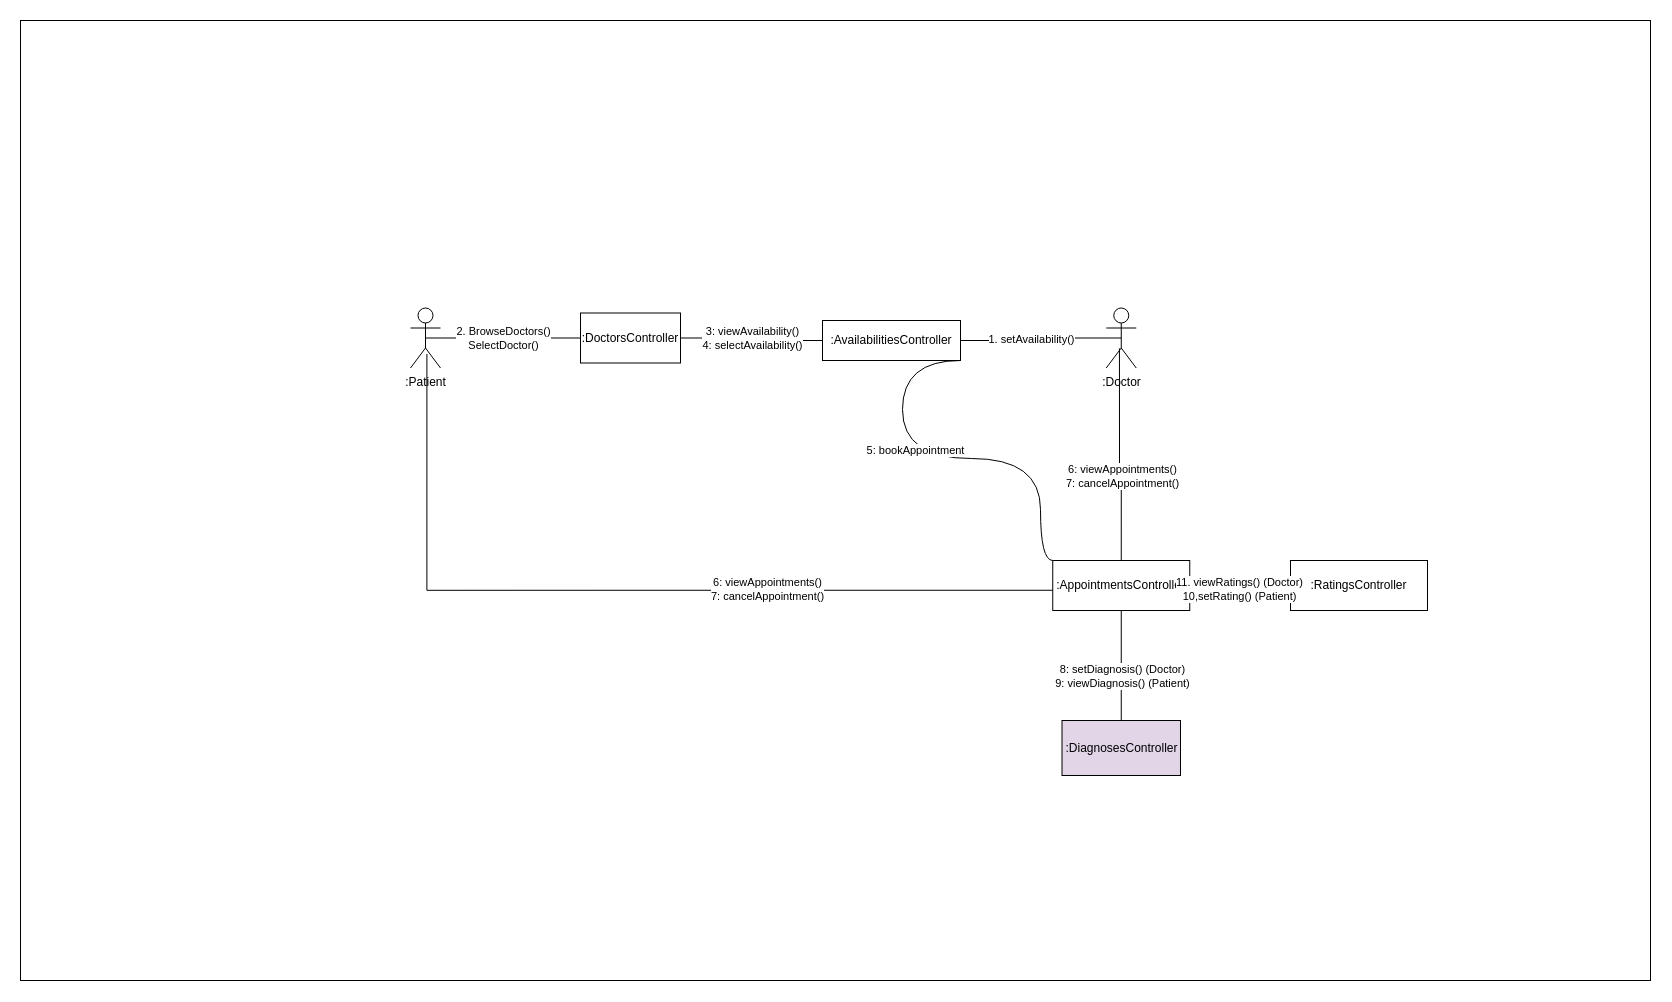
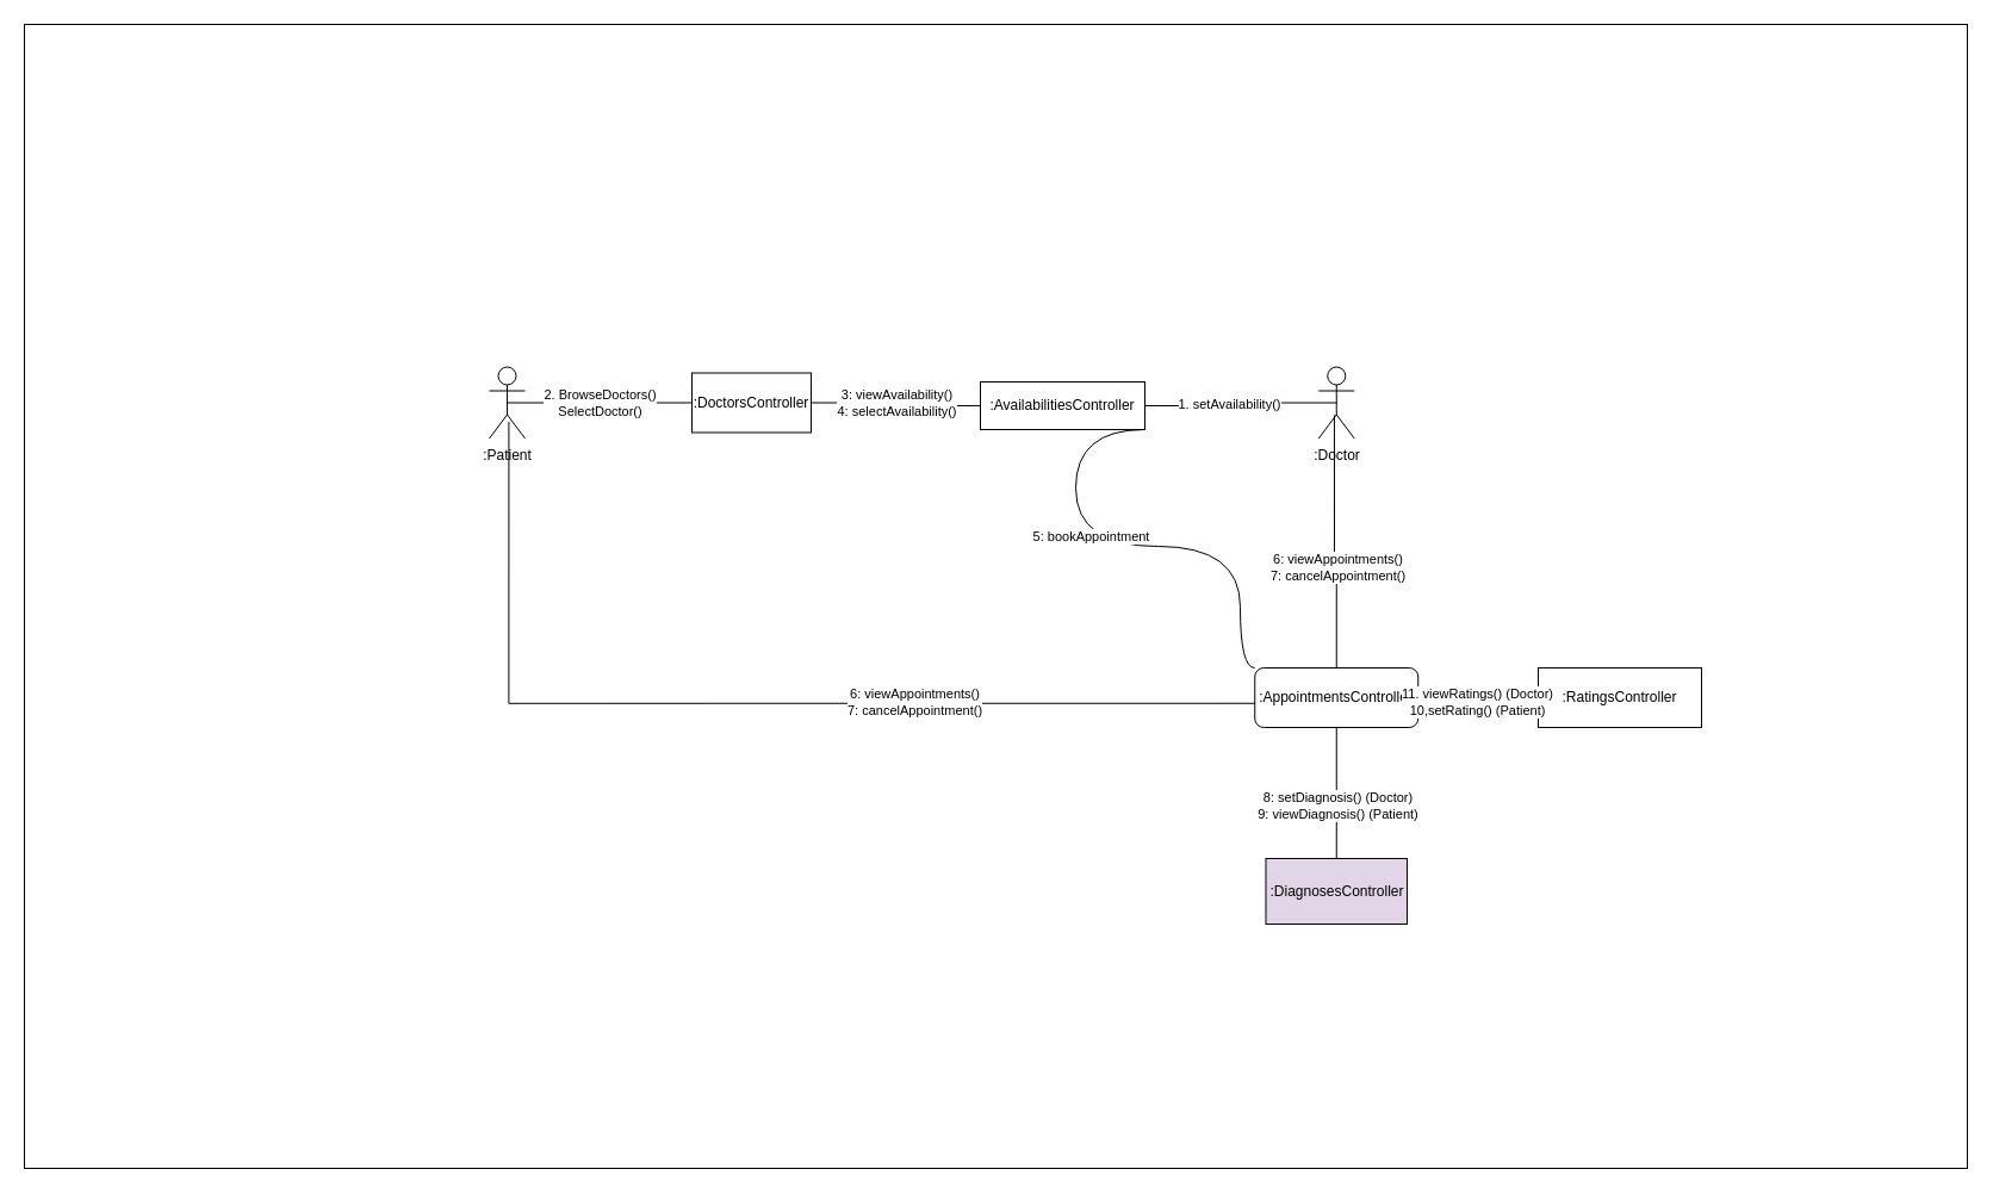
  <mxCell id="0" />
  <mxCell id="1" parent="0" />
  <mxCell id="2" value="" style="rounded=0;whiteSpace=wrap;html=1;movable=1;resizable=1;rotatable=1;deletable=1;editable=1;locked=0;connectable=1;" vertex="1" parent="1"><mxGeometry x="20" y="20" width="1630" height="960" as="geometry" /></mxCell>
  <mxCell id="3" value=":Patient" style="shape=umlActor;verticalLabelPosition=bottom;verticalAlign=top;html=1;" vertex="1" parent="1"><mxGeometry x="410" y="307.5" width="30" height="60" as="geometry" /></mxCell>
  <mxCell id="4" value=":Doctor" style="shape=umlActor;verticalLabelPosition=bottom;verticalAlign=top;html=1;" vertex="1" parent="1"><mxGeometry x="1105.75" y="307.5" width="30" height="60" as="geometry" /></mxCell>
  <mxCell id="5" value="&lt;span style=&quot;color: rgb(0, 0, 0);&quot;&gt;:DoctorsController&lt;/span&gt;" style="html=1;whiteSpace=wrap;" vertex="1" parent="1"><mxGeometry x="580" y="312.5" width="100" height="50" as="geometry" /></mxCell>
  <mxCell id="6" value="" style="endArrow=none;html=1;edgeStyle=orthogonalEdgeStyle;rounded=0;entryX=0.5;entryY=0.5;entryDx=0;entryDy=0;entryPerimeter=0;exitX=1;exitY=0.5;exitDx=0;exitDy=0;" edge="1" parent="1" source="13" target="4"><mxGeometry relative="1" as="geometry"><mxPoint x="820" y="309.6" as="sourcePoint" /><mxPoint x="980" y="309.6" as="targetPoint" /></mxGeometry></mxCell>
  <mxCell id="7" value="1. setAvailability()" style="edgeLabel;html=1;align=center;verticalAlign=middle;resizable=0;points=[];" vertex="1" connectable="0" parent="6"><mxGeometry x="-0.14" y="2" relative="1" as="geometry"><mxPoint as="offset" /></mxGeometry></mxCell>
  <mxCell id="8" value="" style="endArrow=none;html=1;edgeStyle=orthogonalEdgeStyle;rounded=0;entryX=0.5;entryY=0;entryDx=0;entryDy=0;exitX=0.44;exitY=0.673;exitDx=0;exitDy=0;exitPerimeter=0;" edge="1" parent="1" source="4" target="10"><mxGeometry relative="1" as="geometry"><mxPoint x="1004.6" y="370" as="sourcePoint" /><mxPoint x="1004.6" y="490" as="targetPoint" /></mxGeometry></mxCell>
  <mxCell id="9" value="&lt;span style=&quot;color: rgb(0, 0, 0);&quot;&gt;6: viewAppointments()&lt;/span&gt;&lt;br&gt;&lt;span style=&quot;color: rgb(0, 0, 0);&quot;&gt;7:&amp;nbsp;&lt;/span&gt;&lt;span style=&quot;background-color: light-dark(#ffffff, var(--ge-dark-color, #121212));&quot;&gt;cancelAppointment()&lt;/span&gt;" style="edgeLabel;html=1;align=center;verticalAlign=middle;resizable=0;points=[];" vertex="1" connectable="0" parent="8"><mxGeometry x="0.221" y="1" relative="1" as="geometry"><mxPoint y="-2" as="offset" /></mxGeometry></mxCell>
- <mxCell id="10" value=":AppointmentsController" style="html=1;whiteSpace=wrap;" vertex="1" parent="1"><mxGeometry x="1052.25" y="560" width="137" height="50" as="geometry" /></mxCell>
+ <mxCell id="10" value=":AppointmentsController" style="html=1;whiteSpace=wrap;rounded=1;" vertex="1" parent="1"><mxGeometry x="1052.25" y="560" width="137" height="50" as="geometry" /></mxCell>
  <mxCell id="11" value="" style="endArrow=none;html=1;edgeStyle=orthogonalEdgeStyle;rounded=0;entryX=0.001;entryY=0.595;entryDx=0;entryDy=0;entryPerimeter=0;exitX=0.547;exitY=0.767;exitDx=0;exitDy=0;exitPerimeter=0;" edge="1" parent="1" source="3" target="10"><mxGeometry relative="1" as="geometry"><mxPoint x="610" y="370" as="sourcePoint" /><mxPoint x="960" y="508" as="targetPoint" /><Array as="points"><mxPoint x="426" y="590" /></Array></mxGeometry></mxCell>
  <mxCell id="12" value="&lt;span style=&quot;color: rgb(0, 0, 0);&quot;&gt;6: viewAppointments()&lt;br&gt;&lt;span style=&quot;color: rgb(0, 0, 0);&quot;&gt;7: cancelAppointment()&lt;/span&gt;&lt;/span&gt;" style="edgeLabel;html=1;align=center;verticalAlign=middle;resizable=0;points=[];" vertex="1" connectable="0" parent="11"><mxGeometry x="0.619" y="1" relative="1" as="geometry"><mxPoint x="-122" as="offset" /></mxGeometry></mxCell>
  <mxCell id="13" value=":AvailabilitiesController" style="html=1;whiteSpace=wrap;" vertex="1" parent="1"><mxGeometry x="822" y="320" width="138" height="40" as="geometry" /></mxCell>
  <mxCell id="14" value="" style="endArrow=none;html=1;edgeStyle=orthogonalEdgeStyle;rounded=0;entryX=0;entryY=0.5;entryDx=0;entryDy=0;exitX=0.5;exitY=0.5;exitDx=0;exitDy=0;exitPerimeter=0;" edge="1" parent="1" source="3" target="5"><mxGeometry relative="1" as="geometry"><mxPoint x="440" y="280" as="sourcePoint" /><mxPoint x="643" y="280" as="targetPoint" /></mxGeometry></mxCell>
  <mxCell id="15" value="&lt;span style=&quot;color: rgb(0, 0, 0);&quot;&gt;2. BrowseDoctors()&lt;/span&gt;&lt;div&gt;SelectDoctor()&lt;/div&gt;" style="edgeLabel;html=1;align=center;verticalAlign=middle;resizable=0;points=[];" vertex="1" connectable="0" parent="14"><mxGeometry x="-0.14" y="2" relative="1" as="geometry"><mxPoint x="10" y="2" as="offset" /></mxGeometry></mxCell>
  <mxCell id="16" value="" style="endArrow=none;html=1;edgeStyle=orthogonalEdgeStyle;rounded=0;entryX=0;entryY=0.5;entryDx=0;entryDy=0;exitX=1;exitY=0.5;exitDx=0;exitDy=0;" edge="1" parent="1" source="5" target="13"><mxGeometry relative="1" as="geometry"><mxPoint x="660" y="270" as="sourcePoint" /><mxPoint x="863" y="270" as="targetPoint" /></mxGeometry></mxCell>
  <mxCell id="17" value="&lt;span style=&quot;background-color: rgb(255, 255, 255); text-align: left; color: rgb(0, 0, 0);&quot;&gt;3: viewAvailability()&lt;/span&gt;&lt;br style=&quot;background-color: rgb(255, 255, 255); text-align: left;&quot;&gt;&lt;span style=&quot;background-color: rgb(255, 255, 255); text-align: left; color: rgb(0, 0, 0);&quot;&gt;4: selectAvailability()&lt;/span&gt;" style="edgeLabel;html=1;align=center;verticalAlign=middle;resizable=0;points=[];" vertex="1" connectable="0" parent="16"><mxGeometry x="-0.14" y="2" relative="1" as="geometry"><mxPoint x="9" y="2" as="offset" /></mxGeometry></mxCell>
  <mxCell id="18" value="" style="endArrow=none;html=1;edgeStyle=orthogonalEdgeStyle;rounded=0;entryX=0;entryY=0;entryDx=0;entryDy=0;exitX=1;exitY=1;exitDx=0;exitDy=0;curved=1;" edge="1" parent="1" source="13" target="10"><mxGeometry relative="1" as="geometry"><mxPoint x="730" y="460" as="sourcePoint" /><mxPoint x="933" y="460" as="targetPoint" /><Array as="points"><mxPoint x="902" y="458" /><mxPoint x="1040" y="458" /><mxPoint x="1040" y="560" /></Array></mxGeometry></mxCell>
  <mxCell id="19" value="&lt;span style=&quot;color: rgb(0, 0, 0);&quot;&gt;5: bookAppointment&lt;/span&gt;" style="edgeLabel;html=1;align=center;verticalAlign=middle;resizable=0;points=[];" vertex="1" connectable="0" parent="18"><mxGeometry x="-0.281" y="12" relative="1" as="geometry"><mxPoint as="offset" /></mxGeometry></mxCell>
  <mxCell id="20" value=":DiagnosesController" style="html=1;whiteSpace=wrap;fillColor=#e1d5e7;" vertex="1" parent="1"><mxGeometry x="1061.5" y="720" width="118.5" height="55" as="geometry" /></mxCell>
  <mxCell id="21" value="" style="endArrow=none;html=1;edgeStyle=orthogonalEdgeStyle;rounded=0;exitX=0.5;exitY=1;exitDx=0;exitDy=0;entryX=0.5;entryY=0;entryDx=0;entryDy=0;" edge="1" parent="1" source="10" target="20"><mxGeometry relative="1" as="geometry"><mxPoint x="1320" y="540" as="sourcePoint" /><mxPoint x="1103" y="670" as="targetPoint" /></mxGeometry></mxCell>
  <mxCell id="22" value="8: setDiagnosis() (Doctor)&lt;br&gt;9: viewDiagnosis() (Patient)" style="edgeLabel;html=1;align=center;verticalAlign=middle;resizable=0;points=[];" vertex="1" connectable="0" parent="21"><mxGeometry x="0.221" y="1" relative="1" as="geometry"><mxPoint y="-2" as="offset" /></mxGeometry></mxCell>
  <mxCell id="23" value=":RatingsController" style="html=1;whiteSpace=wrap;" vertex="1" parent="1"><mxGeometry x="1290" y="560" width="137" height="50" as="geometry" /></mxCell>
  <mxCell id="24" value="" style="endArrow=none;html=1;edgeStyle=orthogonalEdgeStyle;rounded=0;entryX=0;entryY=0.5;entryDx=0;entryDy=0;exitX=1;exitY=0.5;exitDx=0;exitDy=0;" edge="1" parent="1" source="10" target="23"><mxGeometry relative="1" as="geometry"><mxPoint x="1159" y="589.5" as="sourcePoint" /><mxPoint x="1785" y="825.5" as="targetPoint" /><Array as="points"><mxPoint x="1210" y="585" /><mxPoint x="1210" y="585" /></Array></mxGeometry></mxCell>
  <mxCell id="25" value="&lt;span style=&quot;color: rgb(0, 0, 0);&quot;&gt;11. viewRatings() (Doctor)&lt;/span&gt;&lt;br&gt;&lt;span style=&quot;color: rgb(0, 0, 0);&quot;&gt;10,setRating() (Patient)&lt;/span&gt;" style="edgeLabel;html=1;align=center;verticalAlign=middle;resizable=0;points=[];" vertex="1" connectable="0" parent="24"><mxGeometry x="-0.025" y="-3" relative="1" as="geometry"><mxPoint as="offset" /></mxGeometry></mxCell>
